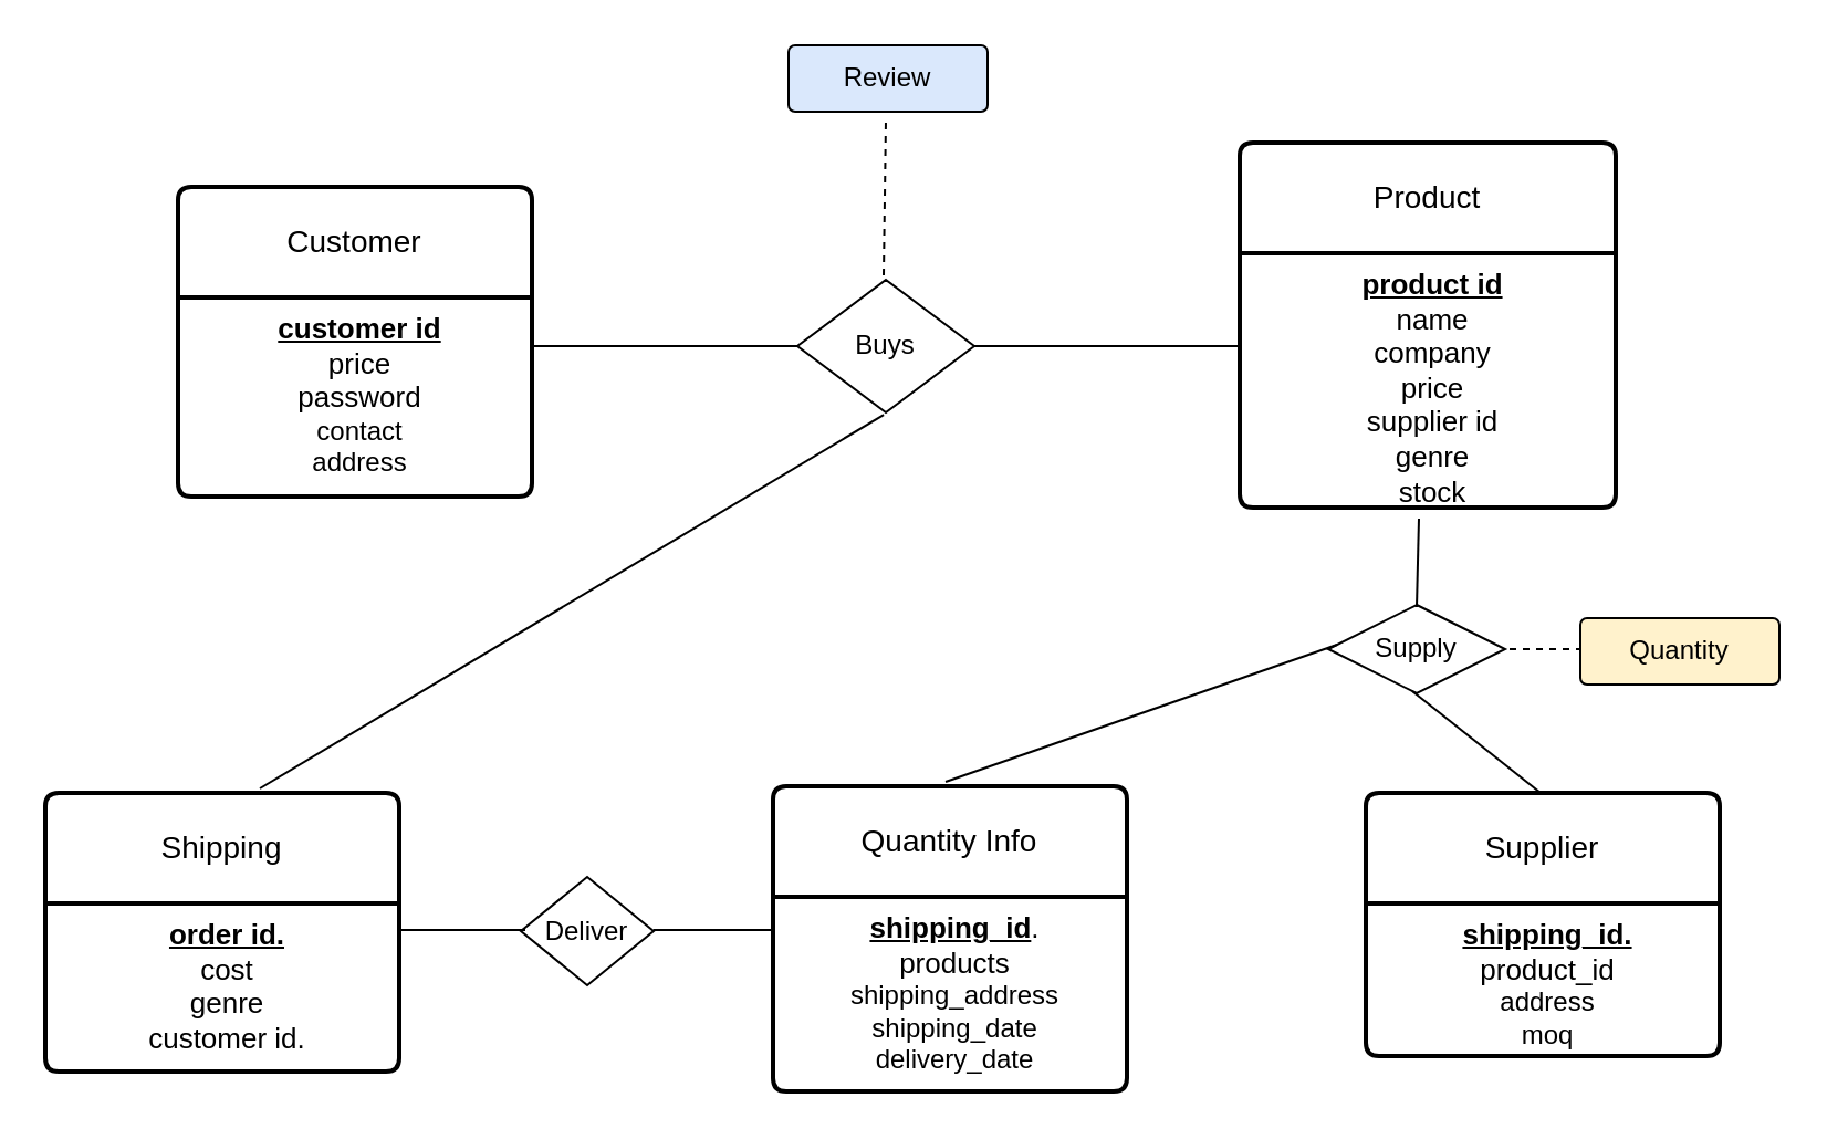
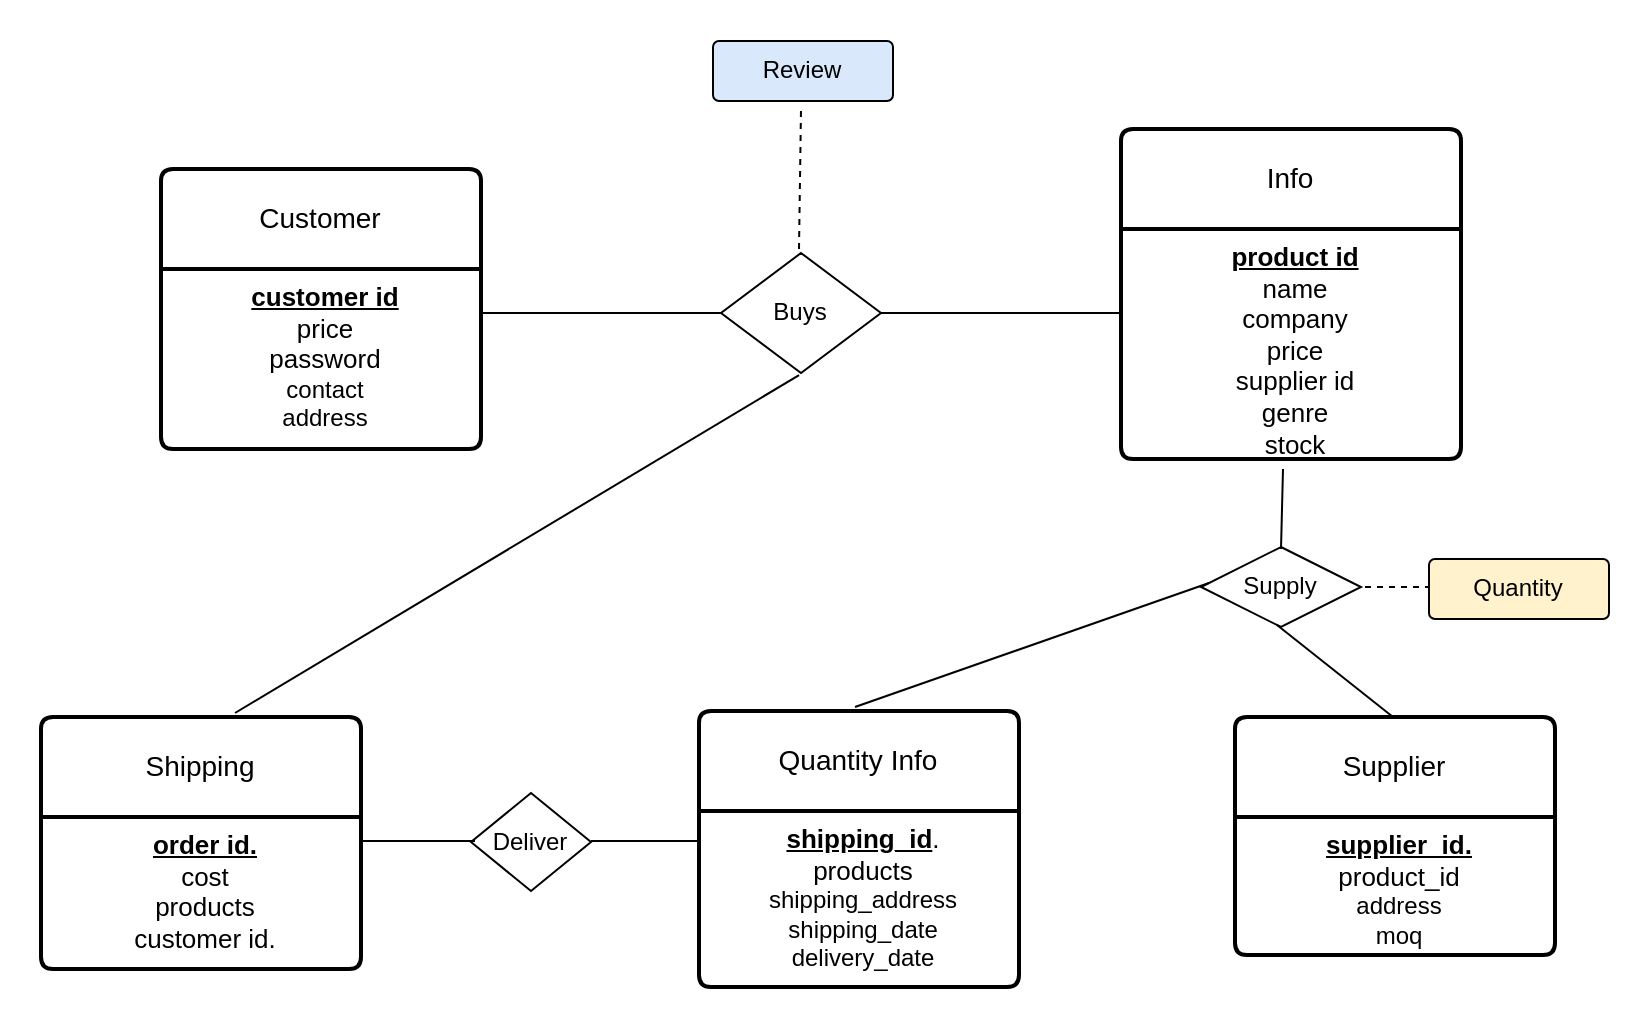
  <mxCell id="0" />
  <mxCell id="1" parent="0" />
  <mxCell id="2" value="Customer" style="swimlane;childLayout=stackLayout;horizontal=1;startSize=50;horizontalStack=0;rounded=1;fontSize=14;fontStyle=0;strokeWidth=2;resizeParent=0;resizeLast=1;shadow=0;dashed=0;align=center;arcSize=4;whiteSpace=wrap;html=1;" parent="1" vertex="1"><mxGeometry x="80" y="84" width="160" height="140" as="geometry" /></mxCell>
  <mxCell id="3" value="&lt;div style=&quot;font-size: 13px;&quot;&gt;&lt;b style=&quot;background-color: initial;&quot;&gt;&lt;u&gt;&lt;font style=&quot;font-size: 13px;&quot;&gt;customer id&lt;/font&gt;&lt;/u&gt;&lt;/b&gt;&lt;/div&gt;&lt;div style=&quot;font-size: 13px;&quot;&gt;&lt;span style=&quot;background-color: initial;&quot;&gt;&lt;font style=&quot;font-size: 13px;&quot;&gt;price&lt;br&gt;&lt;/font&gt;&lt;/span&gt;&lt;/div&gt;&lt;div style=&quot;font-size: 13px;&quot;&gt;password&lt;/div&gt;&lt;div&gt;contact&lt;/div&gt;&lt;div&gt;address&lt;/div&gt;&lt;div&gt;&lt;br&gt;&lt;/div&gt;&lt;div&gt;&lt;br&gt;&lt;div style=&quot;&quot;&gt;&lt;br&gt;&lt;/div&gt;&lt;/div&gt;" style="align=center;strokeColor=none;fillColor=none;spacingLeft=4;fontSize=12;verticalAlign=top;resizable=0;rotatable=0;part=1;html=1;" parent="2" vertex="1"><mxGeometry y="50" width="160" height="90" as="geometry" /></mxCell>
  <mxCell id="4" style="edgeStyle=orthogonalEdgeStyle;rounded=0;orthogonalLoop=1;jettySize=auto;html=1;exitX=0.5;exitY=1;exitDx=0;exitDy=0;" parent="2" source="3" target="3" edge="1"><mxGeometry relative="1" as="geometry" /></mxCell>
- <mxCell id="5" value="Product" style="swimlane;childLayout=stackLayout;horizontal=1;startSize=50;horizontalStack=0;rounded=1;fontSize=14;fontStyle=0;strokeWidth=2;resizeParent=0;resizeLast=1;shadow=0;dashed=0;align=center;arcSize=4;whiteSpace=wrap;html=1;" parent="1" vertex="1"><mxGeometry x="560" y="64" width="170" height="165" as="geometry" /></mxCell>
+ <mxCell id="5" value="Info" style="swimlane;childLayout=stackLayout;horizontal=1;startSize=50;horizontalStack=0;rounded=1;fontSize=14;fontStyle=0;strokeWidth=2;resizeParent=0;resizeLast=1;shadow=0;dashed=0;align=center;arcSize=4;whiteSpace=wrap;html=1;" parent="1" vertex="1"><mxGeometry x="560" y="64" width="170" height="165" as="geometry" /></mxCell>
  <mxCell id="6" value="&lt;div&gt;&lt;b style=&quot;font-size: 13px;&quot;&gt;&lt;u&gt;&lt;font style=&quot;font-size: 13px;&quot;&gt;product id &lt;br&gt;&lt;/font&gt;&lt;/u&gt;&lt;/b&gt;&lt;/div&gt;&lt;div&gt;&lt;span style=&quot;font-size: 13px;&quot;&gt;&lt;font style=&quot;font-size: 13px;&quot;&gt;name&lt;br&gt;&lt;/font&gt;&lt;/span&gt;&lt;/div&gt;&lt;div&gt;&lt;span style=&quot;font-size: 13px;&quot;&gt;&lt;font style=&quot;font-size: 13px;&quot;&gt;company&lt;br&gt;&lt;/font&gt;&lt;/span&gt;&lt;/div&gt;&lt;div&gt;&lt;span style=&quot;font-size: 13px;&quot;&gt;&lt;font style=&quot;font-size: 13px;&quot;&gt;price&lt;br&gt;&lt;/font&gt;&lt;/span&gt;&lt;/div&gt;&lt;div style=&quot;font-size: 13px;&quot;&gt;supplier id&lt;br&gt;&lt;div&gt;genre&lt;/div&gt;&lt;div&gt;stock&lt;/div&gt;&lt;div&gt;&lt;br&gt;&lt;/div&gt;&lt;/div&gt;" style="align=center;strokeColor=none;fillColor=none;spacingLeft=4;fontSize=12;verticalAlign=top;resizable=0;rotatable=0;part=1;html=1;" parent="5" vertex="1"><mxGeometry y="50" width="170" height="115" as="geometry" /></mxCell>
  <mxCell id="7" style="edgeStyle=orthogonalEdgeStyle;rounded=0;orthogonalLoop=1;jettySize=auto;html=1;exitX=1;exitY=0.5;exitDx=0;exitDy=0;endArrow=none;endFill=0;" parent="1" source="8" edge="1"><mxGeometry relative="1" as="geometry"><mxPoint x="560" y="156" as="targetPoint" /></mxGeometry></mxCell>
  <mxCell id="8" value="Buys" style="shape=rhombus;perimeter=rhombusPerimeter;whiteSpace=wrap;html=1;align=center;" parent="1" vertex="1"><mxGeometry x="360" y="126" width="80" height="60" as="geometry" /></mxCell>
  <mxCell id="9" value="Shipping" style="swimlane;childLayout=stackLayout;horizontal=1;startSize=50;horizontalStack=0;rounded=1;fontSize=14;fontStyle=0;strokeWidth=2;resizeParent=0;resizeLast=1;shadow=0;dashed=0;align=center;arcSize=4;whiteSpace=wrap;html=1;" parent="1" vertex="1"><mxGeometry x="20" y="358" width="160" height="126" as="geometry" /></mxCell>
- <mxCell id="10" value="&lt;div&gt;&lt;b style=&quot;font-size: 13px;&quot;&gt;&lt;u&gt;&lt;font style=&quot;font-size: 13px;&quot;&gt;order id.&lt;/font&gt;&lt;/u&gt;&lt;/b&gt;&lt;/div&gt;&lt;div&gt;&lt;span style=&quot;font-size: 13px;&quot;&gt;&lt;font style=&quot;font-size: 13px;&quot;&gt;cost&lt;br&gt;&lt;/font&gt;&lt;/span&gt;&lt;/div&gt;&lt;div&gt;&lt;span style=&quot;font-size: 13px;&quot;&gt;&lt;font style=&quot;font-size: 13px;&quot;&gt;genre&lt;br&gt;&lt;/font&gt;&lt;/span&gt;&lt;/div&gt;&lt;div style=&quot;font-size: 13px;&quot;&gt;customer id.&lt;/div&gt;" style="align=center;strokeColor=none;fillColor=none;spacingLeft=4;fontSize=12;verticalAlign=top;resizable=0;rotatable=0;part=1;html=1;" parent="9" vertex="1"><mxGeometry y="50" width="160" height="76" as="geometry" /></mxCell>
+ <mxCell id="10" value="&lt;div&gt;&lt;b style=&quot;font-size: 13px;&quot;&gt;&lt;u&gt;&lt;font style=&quot;font-size: 13px;&quot;&gt;order id.&lt;/font&gt;&lt;/u&gt;&lt;/b&gt;&lt;/div&gt;&lt;div&gt;&lt;span style=&quot;font-size: 13px;&quot;&gt;&lt;font style=&quot;font-size: 13px;&quot;&gt;cost&lt;br&gt;&lt;/font&gt;&lt;/span&gt;&lt;/div&gt;&lt;div&gt;&lt;span style=&quot;font-size: 13px;&quot;&gt;&lt;font style=&quot;font-size: 13px;&quot;&gt;products&lt;br&gt;&lt;/font&gt;&lt;/span&gt;&lt;/div&gt;&lt;div style=&quot;font-size: 13px;&quot;&gt;customer id.&lt;/div&gt;" style="align=center;strokeColor=none;fillColor=none;spacingLeft=4;fontSize=12;verticalAlign=top;resizable=0;rotatable=0;part=1;html=1;" parent="9" vertex="1"><mxGeometry y="50" width="160" height="76" as="geometry" /></mxCell>
  <mxCell id="11" value="Quantity Info" style="swimlane;childLayout=stackLayout;horizontal=1;startSize=50;horizontalStack=0;rounded=1;fontSize=14;fontStyle=0;strokeWidth=2;resizeParent=0;resizeLast=1;shadow=0;dashed=0;align=center;arcSize=4;whiteSpace=wrap;html=1;" parent="1" vertex="1"><mxGeometry x="349" y="355" width="160" height="138" as="geometry" /></mxCell>
  <mxCell id="12" value="&lt;div&gt;&lt;font style=&quot;font-size: 13px;&quot;&gt;&lt;b&gt;&lt;u&gt;shipping_id&lt;/u&gt;&lt;/b&gt;.&lt;/font&gt;&lt;/div&gt;&lt;div&gt;&lt;font style=&quot;font-size: 13px;&quot;&gt;products&lt;br&gt;&lt;/font&gt;&lt;/div&gt;&lt;div&gt;shipping_address&lt;/div&gt;&lt;div&gt;shipping_date&lt;/div&gt;&lt;div&gt;delivery_date&lt;/div&gt;" style="align=center;strokeColor=none;fillColor=none;spacingLeft=4;fontSize=12;verticalAlign=top;resizable=0;rotatable=0;part=1;html=1;" parent="11" vertex="1"><mxGeometry y="50" width="160" height="88" as="geometry" /></mxCell>
  <mxCell id="13" value="Supplier" style="swimlane;childLayout=stackLayout;horizontal=1;startSize=50;horizontalStack=0;rounded=1;fontSize=14;fontStyle=0;strokeWidth=2;resizeParent=0;resizeLast=1;shadow=0;dashed=0;align=center;arcSize=4;whiteSpace=wrap;html=1;" parent="1" vertex="1"><mxGeometry x="617" y="358" width="160" height="119" as="geometry" /></mxCell>
- <mxCell id="14" value="&lt;b style=&quot;font-size: 13px;&quot;&gt;&lt;u&gt;&lt;font style=&quot;font-size: 13px;&quot;&gt;shipping_id.&lt;/font&gt;&lt;/u&gt;&lt;/b&gt;&lt;div style=&quot;font-size: 13px;&quot;&gt;product_id&lt;/div&gt;&lt;div&gt;address&lt;/div&gt;&lt;div&gt;moq&lt;/div&gt;" style="align=center;strokeColor=none;fillColor=none;spacingLeft=4;fontSize=12;verticalAlign=top;resizable=0;rotatable=0;part=1;html=1;" parent="13" vertex="1"><mxGeometry y="50" width="160" height="69" as="geometry" /></mxCell>
+ <mxCell id="14" value="&lt;b style=&quot;font-size: 13px;&quot;&gt;&lt;u&gt;&lt;font style=&quot;font-size: 13px;&quot;&gt;supplier_id.&lt;/font&gt;&lt;/u&gt;&lt;/b&gt;&lt;div style=&quot;font-size: 13px;&quot;&gt;product_id&lt;/div&gt;&lt;div&gt;address&lt;/div&gt;&lt;div&gt;moq&lt;/div&gt;" style="align=center;strokeColor=none;fillColor=none;spacingLeft=4;fontSize=12;verticalAlign=top;resizable=0;rotatable=0;part=1;html=1;" parent="13" vertex="1"><mxGeometry y="50" width="160" height="69" as="geometry" /></mxCell>
  <mxCell id="15" value="Supply" style="shape=rhombus;perimeter=rhombusPerimeter;whiteSpace=wrap;html=1;align=center;" parent="1" vertex="1"><mxGeometry x="600" y="273" width="80" height="40" as="geometry" /></mxCell>
  <mxCell id="16" value="Deliver" style="shape=rhombus;perimeter=rhombusPerimeter;whiteSpace=wrap;html=1;align=center;" parent="1" vertex="1"><mxGeometry x="235" y="396" width="60" height="49" as="geometry" /></mxCell>
  <mxCell id="17" value="" style="line;strokeWidth=1;rotatable=0;dashed=0;labelPosition=right;align=left;verticalAlign=middle;spacingTop=0;spacingLeft=6;points=[];portConstraint=eastwest;" parent="1" vertex="1"><mxGeometry x="240" y="151" width="120" height="10" as="geometry" /></mxCell>
  <mxCell id="18" value="" style="line;strokeWidth=1;rotatable=0;dashed=0;labelPosition=right;align=left;verticalAlign=middle;spacingTop=0;spacingLeft=6;points=[];portConstraint=eastwest;" parent="1" vertex="1"><mxGeometry x="179" y="415" width="58" height="10" as="geometry" /></mxCell>
  <mxCell id="19" value="" style="line;strokeWidth=1;rotatable=0;dashed=0;labelPosition=right;align=left;verticalAlign=middle;spacingTop=0;spacingLeft=6;points=[];portConstraint=eastwest;" parent="1" vertex="1"><mxGeometry x="295" y="415" width="54" height="10" as="geometry" /></mxCell>
  <mxCell id="20" value="" style="endArrow=none;html=1;rounded=0;endFill=0;entryX=0.488;entryY=1.017;entryDx=0;entryDy=0;entryPerimeter=0;" parent="1" target="8" edge="1"><mxGeometry width="50" height="50" relative="1" as="geometry"><mxPoint x="117" y="356" as="sourcePoint" /><mxPoint x="400" y="185" as="targetPoint" /></mxGeometry></mxCell>
  <mxCell id="21" value="" style="endArrow=none;html=1;rounded=0;entryX=0.05;entryY=0.45;entryDx=0;entryDy=0;entryPerimeter=0;endFill=0;" parent="1" target="15" edge="1"><mxGeometry width="50" height="50" relative="1" as="geometry"><mxPoint x="427" y="353" as="sourcePoint" /><mxPoint x="477" y="303" as="targetPoint" /></mxGeometry></mxCell>
  <mxCell id="22" value="" style="endArrow=none;html=1;rounded=0;entryX=0.475;entryY=0.975;entryDx=0;entryDy=0;entryPerimeter=0;endFill=0;" parent="1" target="15" edge="1"><mxGeometry width="50" height="50" relative="1" as="geometry"><mxPoint x="696" y="358" as="sourcePoint" /><mxPoint x="746" y="308" as="targetPoint" /></mxGeometry></mxCell>
  <mxCell id="23" value="" style="endArrow=none;html=1;rounded=0;endFill=0;dashed=1;" parent="1" edge="1"><mxGeometry width="50" height="50" relative="1" as="geometry"><mxPoint x="399" y="124" as="sourcePoint" /><mxPoint x="400" y="54" as="targetPoint" /></mxGeometry></mxCell>
  <mxCell id="24" value="Review" style="rounded=1;arcSize=10;whiteSpace=wrap;html=1;align=center;fillColor=#dae8fc;" parent="1" vertex="1"><mxGeometry x="356" y="20" width="90" height="30" as="geometry" /></mxCell>
  <mxCell id="25" value="" style="endArrow=none;html=1;rounded=0;dashed=1;" parent="1" edge="1"><mxGeometry width="50" height="50" relative="1" as="geometry"><mxPoint x="682" y="293" as="sourcePoint" /><mxPoint x="732" y="293" as="targetPoint" /></mxGeometry></mxCell>
  <mxCell id="26" value="Quantity" style="rounded=1;arcSize=10;whiteSpace=wrap;html=1;align=center;fillColor=#fff2cc;" parent="1" vertex="1"><mxGeometry x="714" y="279" width="90" height="30" as="geometry" /></mxCell>
  <mxCell id="27" value="" style="endArrow=none;html=1;rounded=0;endFill=0;" parent="1" edge="1"><mxGeometry width="50" height="50" relative="1" as="geometry"><mxPoint x="640" y="274" as="sourcePoint" /><mxPoint x="641" y="234" as="targetPoint" /></mxGeometry></mxCell>
